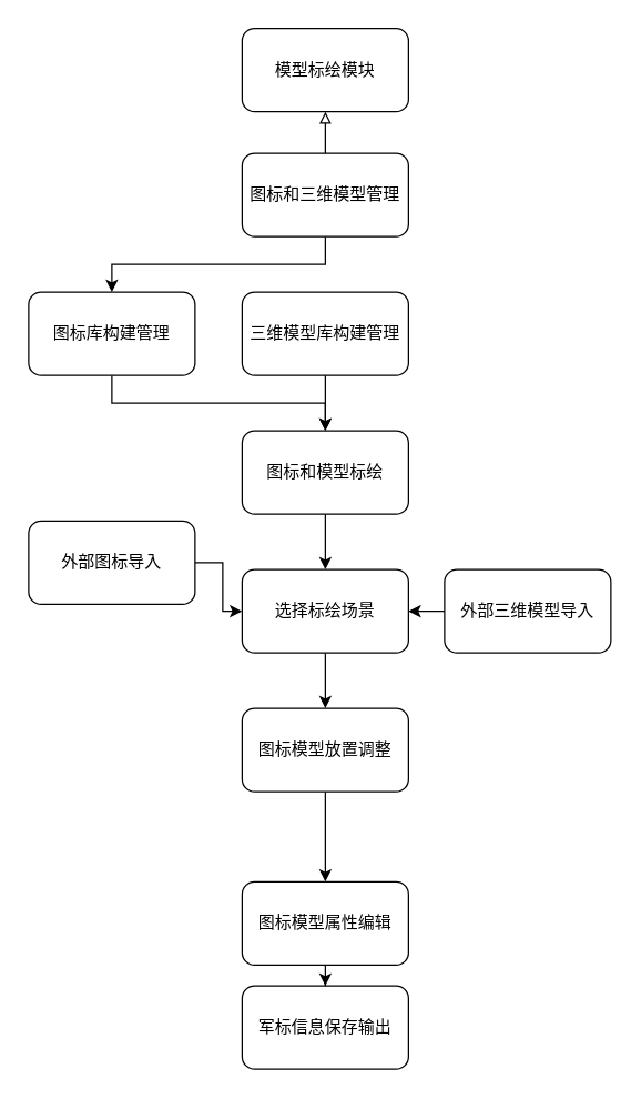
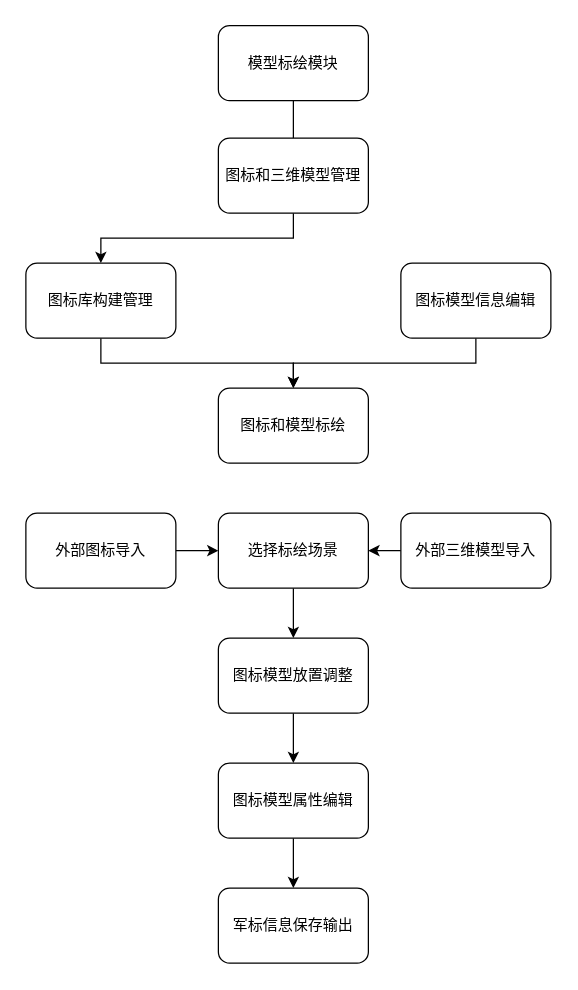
  <mxCell id="0" />
  <mxCell id="1" parent="0" />
  <mxCell id="2" value="模型标绘模块" style="rounded=1;whiteSpace=wrap;html=1;" vertex="1" parent="1"><mxGeometry x="174" y="20" width="120" height="60" as="geometry" /></mxCell>
  <mxCell id="3" style="edgeStyle=orthogonalEdgeStyle;rounded=0;orthogonalLoop=1;jettySize=auto;html=1;exitX=0.5;exitY=1;exitDx=0;exitDy=0;" edge="1" parent="1" source="5" target="7"><mxGeometry relative="1" as="geometry" /></mxCell>
- <mxCell id="4" value="" style="edgeStyle=orthogonalEdgeStyle;rounded=0;orthogonalLoop=1;jettySize=auto;html=1;endArrow=block;endFill=0;" edge="1" parent="1" source="5" target="2"><mxGeometry relative="1" as="geometry" /></mxCell>
+ <mxCell id="4" value="" style="edgeStyle=orthogonalEdgeStyle;rounded=0;orthogonalLoop=1;jettySize=auto;html=1;endArrow=none;endFill=0;" edge="1" parent="1" source="5" target="2"><mxGeometry relative="1" as="geometry" /></mxCell>
  <mxCell id="5" value="图标和三维模型管理" style="rounded=1;whiteSpace=wrap;html=1;" vertex="1" parent="1"><mxGeometry x="174" y="110" width="120" height="60" as="geometry" /></mxCell>
  <mxCell id="6" style="edgeStyle=orthogonalEdgeStyle;rounded=0;orthogonalLoop=1;jettySize=auto;html=1;exitX=0.5;exitY=1;exitDx=0;exitDy=0;entryX=0.5;entryY=0;entryDx=0;entryDy=0;" edge="1" parent="1" source="7" target="13"><mxGeometry relative="1" as="geometry" /></mxCell>
  <mxCell id="7" value="图标库构建管理" style="rounded=1;whiteSpace=wrap;html=1;" vertex="1" parent="1"><mxGeometry x="20" y="210" width="120" height="60" as="geometry" /></mxCell>
- <mxCell id="8" style="edgeStyle=orthogonalEdgeStyle;rounded=0;orthogonalLoop=1;jettySize=auto;html=1;exitX=0.5;exitY=1;exitDx=0;exitDy=0;" edge="1" parent="1" source="9" target="13"><mxGeometry relative="1" as="geometry" /></mxCell>
- <mxCell id="9" value="三维模型库构建管理" style="rounded=1;whiteSpace=wrap;html=1;" vertex="1" parent="1"><mxGeometry x="174" y="210" width="120" height="60" as="geometry" /></mxCell>
- <mxCell id="12" style="edgeStyle=orthogonalEdgeStyle;rounded=0;orthogonalLoop=1;jettySize=auto;html=1;exitX=0.5;exitY=1;exitDx=0;exitDy=0;" edge="1" parent="1" source="13" target="15"><mxGeometry relative="1" as="geometry" /></mxCell>
+ <mxCell id="10" style="edgeStyle=orthogonalEdgeStyle;rounded=0;orthogonalLoop=1;jettySize=auto;html=1;exitX=0.5;exitY=1;exitDx=0;exitDy=0;entryX=0.5;entryY=0;entryDx=0;entryDy=0;" edge="1" parent="1" source="11" target="13"><mxGeometry relative="1" as="geometry" /></mxCell>
+ <mxCell id="11" value="图标模型信息编辑" style="rounded=1;whiteSpace=wrap;html=1;" vertex="1" parent="1"><mxGeometry x="320" y="210" width="120" height="60" as="geometry" /></mxCell>
  <mxCell id="13" value="图标和模型标绘" style="rounded=1;whiteSpace=wrap;html=1;" vertex="1" parent="1"><mxGeometry x="174" y="310" width="120" height="60" as="geometry" /></mxCell>
  <mxCell id="14" style="edgeStyle=orthogonalEdgeStyle;rounded=0;orthogonalLoop=1;jettySize=auto;html=1;exitX=0.5;exitY=1;exitDx=0;exitDy=0;entryX=0.5;entryY=0;entryDx=0;entryDy=0;" edge="1" parent="1" source="15" target="17"><mxGeometry relative="1" as="geometry" /></mxCell>
  <mxCell id="15" value="选择标绘场景" style="rounded=1;whiteSpace=wrap;html=1;" vertex="1" parent="1"><mxGeometry x="174" y="410" width="120" height="60" as="geometry" /></mxCell>
  <mxCell id="16" style="edgeStyle=orthogonalEdgeStyle;rounded=0;orthogonalLoop=1;jettySize=auto;html=1;exitX=0.5;exitY=1;exitDx=0;exitDy=0;" edge="1" parent="1" source="17" target="19"><mxGeometry relative="1" as="geometry" /></mxCell>
  <mxCell id="17" value="图标模型放置调整" style="rounded=1;whiteSpace=wrap;html=1;" vertex="1" parent="1"><mxGeometry x="174" y="510" width="120" height="60" as="geometry" /></mxCell>
  <mxCell id="18" style="edgeStyle=orthogonalEdgeStyle;rounded=0;orthogonalLoop=1;jettySize=auto;html=1;exitX=0.5;exitY=1;exitDx=0;exitDy=0;" edge="1" parent="1" source="19" target="20"><mxGeometry relative="1" as="geometry" /></mxCell>
- <mxCell id="19" value="图标模型属性编辑" style="rounded=1;whiteSpace=wrap;html=1;" vertex="1" parent="1"><mxGeometry x="174" y="635" width="120" height="60" as="geometry" /></mxCell>
+ <mxCell id="19" value="图标模型属性编辑" style="rounded=1;whiteSpace=wrap;html=1;" vertex="1" parent="1"><mxGeometry x="174" y="610" width="120" height="60" as="geometry" /></mxCell>
  <mxCell id="20" value="军标信息保存输出" style="rounded=1;whiteSpace=wrap;html=1;" vertex="1" parent="1"><mxGeometry x="174" y="710" width="120" height="60" as="geometry" /></mxCell>
  <mxCell id="21" style="edgeStyle=orthogonalEdgeStyle;rounded=0;orthogonalLoop=1;jettySize=auto;html=1;exitX=1;exitY=0.5;exitDx=0;exitDy=0;" edge="1" parent="1" source="22" target="15"><mxGeometry relative="1" as="geometry" /></mxCell>
- <mxCell id="22" value="外部图标导入" style="rounded=1;whiteSpace=wrap;html=1;" vertex="1" parent="1"><mxGeometry x="20" y="375" width="120" height="60" as="geometry" /></mxCell>
+ <mxCell id="22" value="外部图标导入" style="rounded=1;whiteSpace=wrap;html=1;" vertex="1" parent="1"><mxGeometry x="20" y="410" width="120" height="60" as="geometry" /></mxCell>
  <mxCell id="23" style="edgeStyle=orthogonalEdgeStyle;rounded=0;orthogonalLoop=1;jettySize=auto;html=1;exitX=0;exitY=0.5;exitDx=0;exitDy=0;" edge="1" parent="1" source="24" target="15"><mxGeometry relative="1" as="geometry" /></mxCell>
  <mxCell id="24" value="外部三维模型导入" style="rounded=1;whiteSpace=wrap;html=1;" vertex="1" parent="1"><mxGeometry x="320" y="410" width="120" height="60" as="geometry" /></mxCell>
